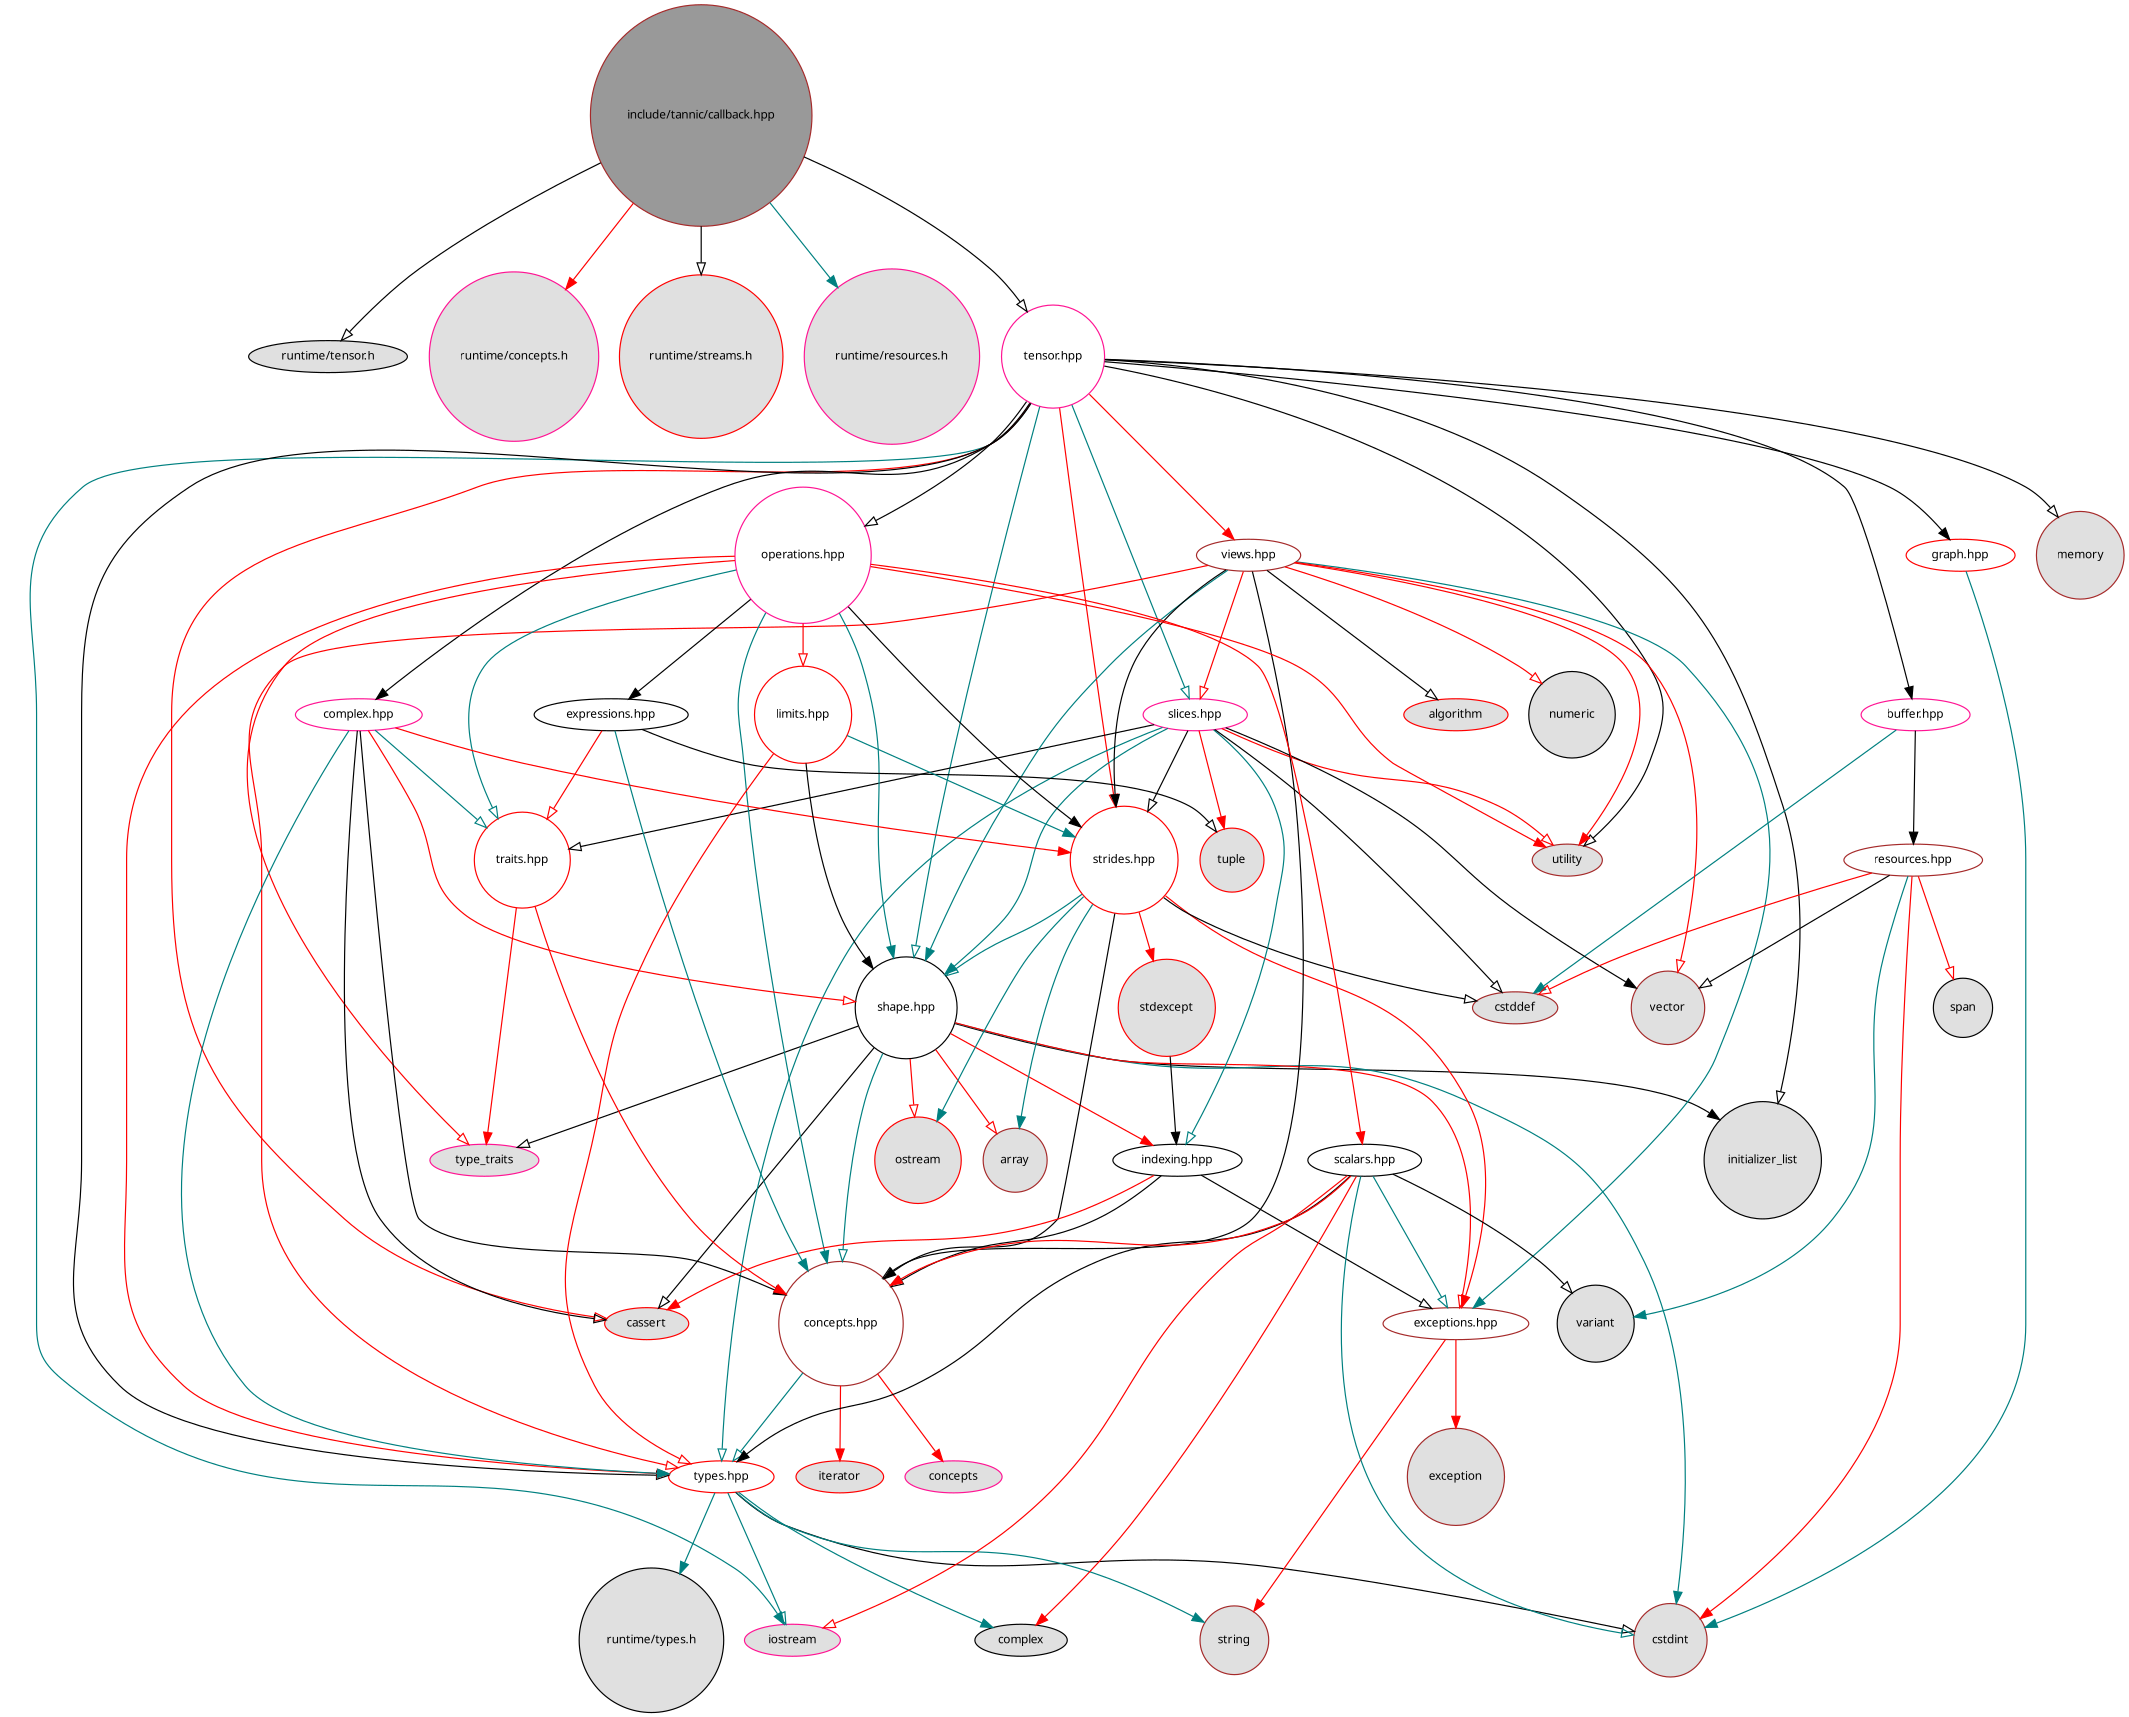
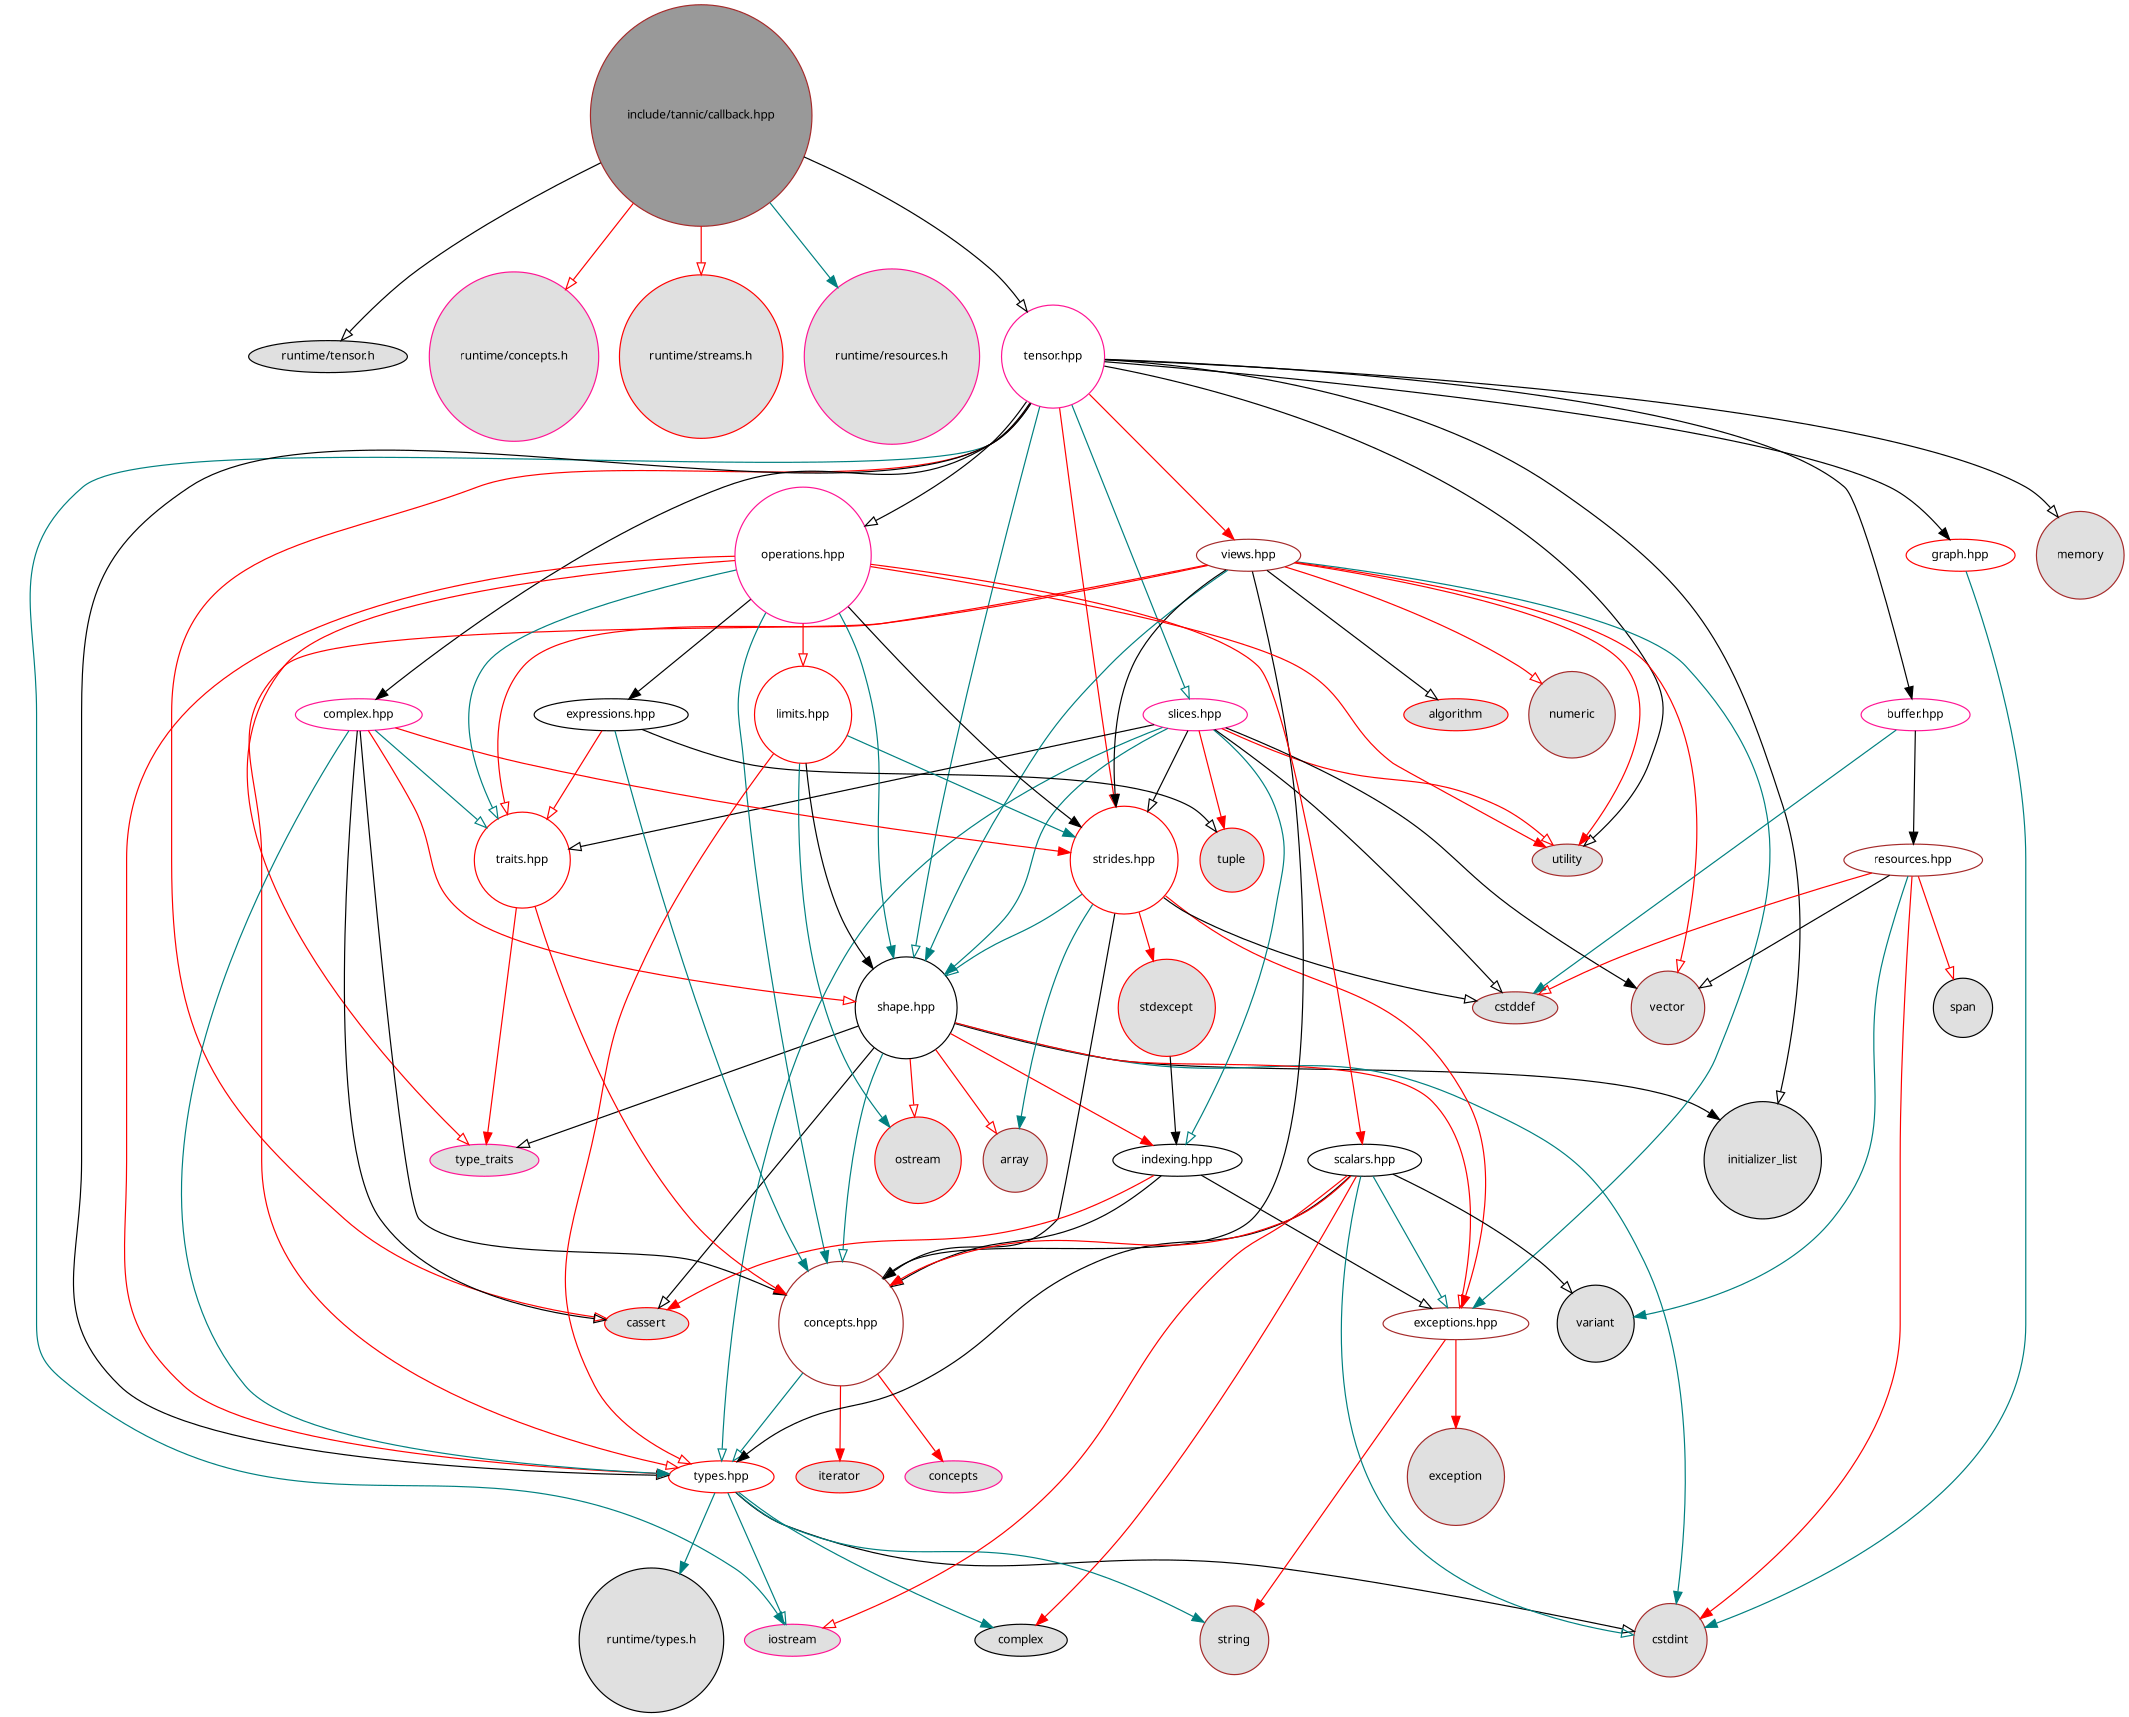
  digraph {
    fontname="Noto Sans"
    node [color=brown fillcolor="#E0E0E0" fontname="Noto Sans" fontsize=10 shape=circle style=filled]
    edge [arrowhead=onormal color=red fontname="Noto Sans" fontsize=10 labelfontname=Helvetica labelfontsize=10 style=solid]
    n1 [fillcolor=grey60 fontcolor=black height=0.2 label="include/tannic/callback.hpp" width=0.4]
    n2 [color=black height=0.2 label="runtime/tensor.h" shape=ellipse width=0.4]
    n3 [color=deeppink height=0.2 label="runtime/concepts.h" width=0.4]
    n4 [color=red height=0.2 label="runtime/streams.h" width=0.4]
    n5 [color=deeppink height=0.2 label="runtime/resources.h" width=0.4]
    n6 [color=deeppink fillcolor=white height=0.2 label="tensor.hpp" width=0.4]
    n7 [color=deeppink height=0.2 label=iostream shape=ellipse width=0.4]
    n8 [height=0.2 label=memory width=0.4]
    n9 [color=red height=0.2 label=cassert shape=ellipse width=0.4]
    n10 [height=0.2 label=utility shape=ellipse width=0.4]
    n11 [color=black height=0.2 label=initializer_list width=0.4]
    n12 [color=red fillcolor=white height=0.2 label="types.hpp" shape=ellipse width=0.4]
    n13 [color=black fillcolor=white height=0.2 label="shape.hpp" width=0.4]
    n14 [color=red fillcolor=white height=0.2 label="strides.hpp" width=0.4]
    n15 [color=deeppink fillcolor=white height=0.2 label="buffer.hpp" shape=ellipse width=0.4]
    n16 [color=deeppink fillcolor=white height=0.2 label="slices.hpp" shape=ellipse width=0.4]
    n17 [fillcolor=white height=0.2 label="views.hpp" shape=ellipse width=0.4]
    n18 [color=deeppink fillcolor=white height=0.2 label="operations.hpp" width=0.4]
    n19 [color=deeppink fillcolor=white height=0.2 label="complex.hpp" shape=ellipse width=0.4]
    n20 [color=red fillcolor=white height=0.2 label="graph.hpp" shape=ellipse width=0.4]
    n21 [height=0.2 label=cstdint width=0.4]
    n22 [height=0.2 label=string width=0.4]
    n23 [color=black height=0.2 label=complex shape=ellipse width=0.4]
    n24 [color=black height=0.2 label="runtime/types.h" width=0.4]
    n25 [color=deeppink height=0.2 label=type_traits shape=ellipse width=0.4]
    n26 [height=0.2 label=array width=0.4]
    n27 [color=red height=0.2 label=ostream width=0.4]
    n28 [fillcolor=white height=0.2 label="concepts.hpp" width=0.4]
    n29 [color=black fillcolor=white height=0.2 label="indexing.hpp" shape=ellipse width=0.4]
    n30 [fillcolor=white height=0.2 label="exceptions.hpp" shape=ellipse width=0.4]
    n31 [height=0.2 label=cstddef shape=ellipse width=0.4]
    n32 [color=red height=0.2 label=stdexcept width=0.4]
    n33 [fillcolor=white height=0.2 label="resources.hpp" shape=ellipse width=0.4]
    n34 [height=0.2 label=vector width=0.4]
    n35 [color=red height=0.2 label=tuple width=0.4]
    n36 [color=red fillcolor=white height=0.2 label="traits.hpp" width=0.4]
    n37 [color=red height=0.2 label=algorithm shape=ellipse width=0.4]
-   n38 [color=black height=0.2 label=numeric width=0.4]
+   n38 [height=0.2 label=numeric width=0.4]
    n39 [color=black fillcolor=white height=0.2 label="expressions.hpp" shape=ellipse width=0.4]
    n40 [color=black fillcolor=white height=0.2 label="scalars.hpp" shape=ellipse width=0.4]
    n41 [color=red fillcolor=white height=0.2 label="limits.hpp" width=0.4]
    n42 [color=deeppink height=0.2 label=concepts shape=ellipse width=0.4]
    n43 [color=red height=0.2 label=iterator shape=ellipse width=0.4]
    n44 [height=0.2 label=exception width=0.4]
    n45 [color=black height=0.2 label=span width=0.4]
    n46 [color=black height=0.2 label=variant width=0.4]
    n1 -> n2 [color=black]
-   n1 -> n3 [arrowhead=normal]
-   n1 -> n4 [color=black]
+   n1 -> n3
+   n1 -> n4
    n1 -> n5 [arrowhead=normal color=teal]
    n1 -> n6 [color=black]
    n6 -> n7 [arrowhead=normal color=teal]
    n6 -> n8 [color=black]
    n6 -> n9
    n6 -> n10 [color=black]
    n6 -> n11 [color=black]
    n6 -> n12 [color=black]
    n6 -> n13 [color=teal]
    n6 -> n14
    n6 -> n15 [arrowhead=normal color=black]
    n6 -> n16 [color=teal]
    n6 -> n17 [arrowhead=normal]
    n6 -> n18 [color=black]
    n6 -> n19 [arrowhead=normal color=black]
    n6 -> n20 [arrowhead=normal color=black]
    n12 -> n7 [color=teal]
    n12 -> n21 [color=black]
    n12 -> n22 [arrowhead=normal color=teal]
    n12 -> n23 [arrowhead=normal color=teal]
    n12 -> n24 [arrowhead=normal color=teal]
    n13 -> n9 [color=black]
    n13 -> n11 [arrowhead=normal color=black]
    n13 -> n21 [arrowhead=normal color=teal]
    n13 -> n25 [color=black]
    n13 -> n26
    n13 -> n27
    n13 -> n28 [color=teal]
    n13 -> n29 [arrowhead=normal]
    n13 -> n30
    n14 -> n13 [color=teal]
    n14 -> n26 [arrowhead=normal color=teal]
-   n14 -> n27 [arrowhead=normal color=teal]
+   n41 -> n27 [arrowhead=normal color=teal]
    n14 -> n28 [arrowhead=normal color=black]
    n14 -> n30 [arrowhead=normal]
    n14 -> n31 [color=black]
    n14 -> n32 [arrowhead=normal]
    n15 -> n31 [arrowhead=normal color=teal]
    n15 -> n33 [arrowhead=normal color=black]
    n16 -> n10
    n16 -> n12 [color=teal]
    n16 -> n13 [arrowhead=normal color=teal]
    n16 -> n14 [color=black]
    n16 -> n29 [color=teal]
    n16 -> n31 [color=black]
    n16 -> n34 [arrowhead=normal color=black]
    n16 -> n35 [arrowhead=normal]
    n16 -> n36 [color=black]
    n17 -> n10 [arrowhead=normal]
    n17 -> n12
    n17 -> n13 [arrowhead=normal color=teal]
    n17 -> n14 [arrowhead=normal color=black]
    n17 -> n28 [color=black]
    n17 -> n30 [arrowhead=normal color=teal]
    n17 -> n34
-   n17 -> n16
+   n17 -> n36
    n17 -> n37 [color=black]
    n17 -> n38
    n18 -> n10 [arrowhead=normal]
    n18 -> n12
    n18 -> n13 [arrowhead=normal color=teal]
    n18 -> n14 [arrowhead=normal color=black]
    n18 -> n25
    n18 -> n28 [arrowhead=normal color=teal]
    n18 -> n36 [color=teal]
    n18 -> n39 [arrowhead=normal color=black]
    n18 -> n40 [arrowhead=normal]
    n18 -> n41
    n19 -> n9 [color=black]
    n19 -> n12 [arrowhead=normal color=teal]
    n19 -> n13
    n19 -> n14 [arrowhead=normal]
    n19 -> n28 [arrowhead=normal color=black]
    n19 -> n36 [color=teal]
    n20 -> n21 [arrowhead=normal color=teal]
    n28 -> n12 [color=teal]
    n28 -> n42 [arrowhead=normal]
    n28 -> n43 [arrowhead=normal]
    n29 -> n9 [arrowhead=normal]
    n29 -> n28 [color=black]
    n29 -> n30 [color=black]
    n30 -> n22 [arrowhead=normal]
    n30 -> n44 [arrowhead=normal]
    n32 -> n29 [arrowhead=normal color=black]
    n33 -> n21 [arrowhead=normal]
    n33 -> n31
    n33 -> n34 [color=black]
    n33 -> n45
    n33 -> n46 [arrowhead=normal color=teal]
    n36 -> n25 [arrowhead=normal]
    n36 -> n28 [arrowhead=normal]
    n39 -> n28 [arrowhead=normal color=teal]
    n39 -> n35 [color=black]
    n39 -> n36
    n40 -> n7
    n40 -> n12 [arrowhead=normal color=black]
    n40 -> n21 [color=teal]
    n40 -> n23 [arrowhead=normal]
    n40 -> n28 [arrowhead=normal]
    n40 -> n30 [color=teal]
    n40 -> n46 [color=black]
    n41 -> n12
    n41 -> n13 [arrowhead=normal color=black]
    n41 -> n14 [arrowhead=normal color=teal]
  }
